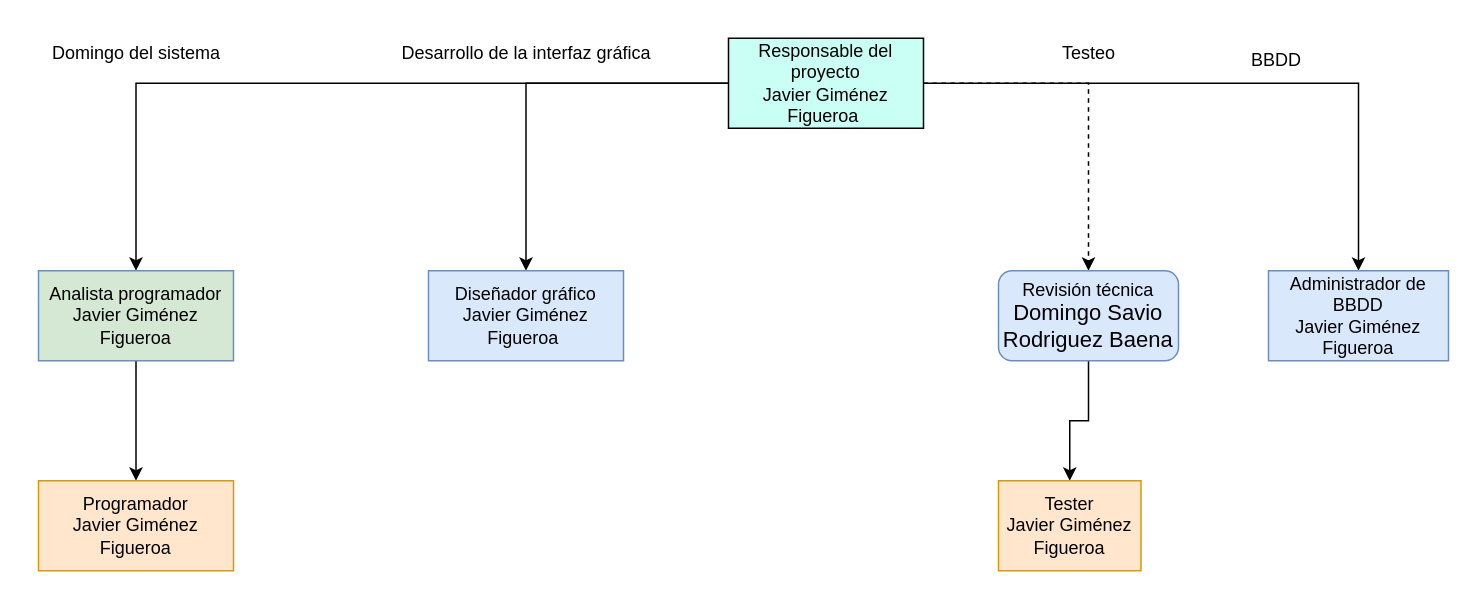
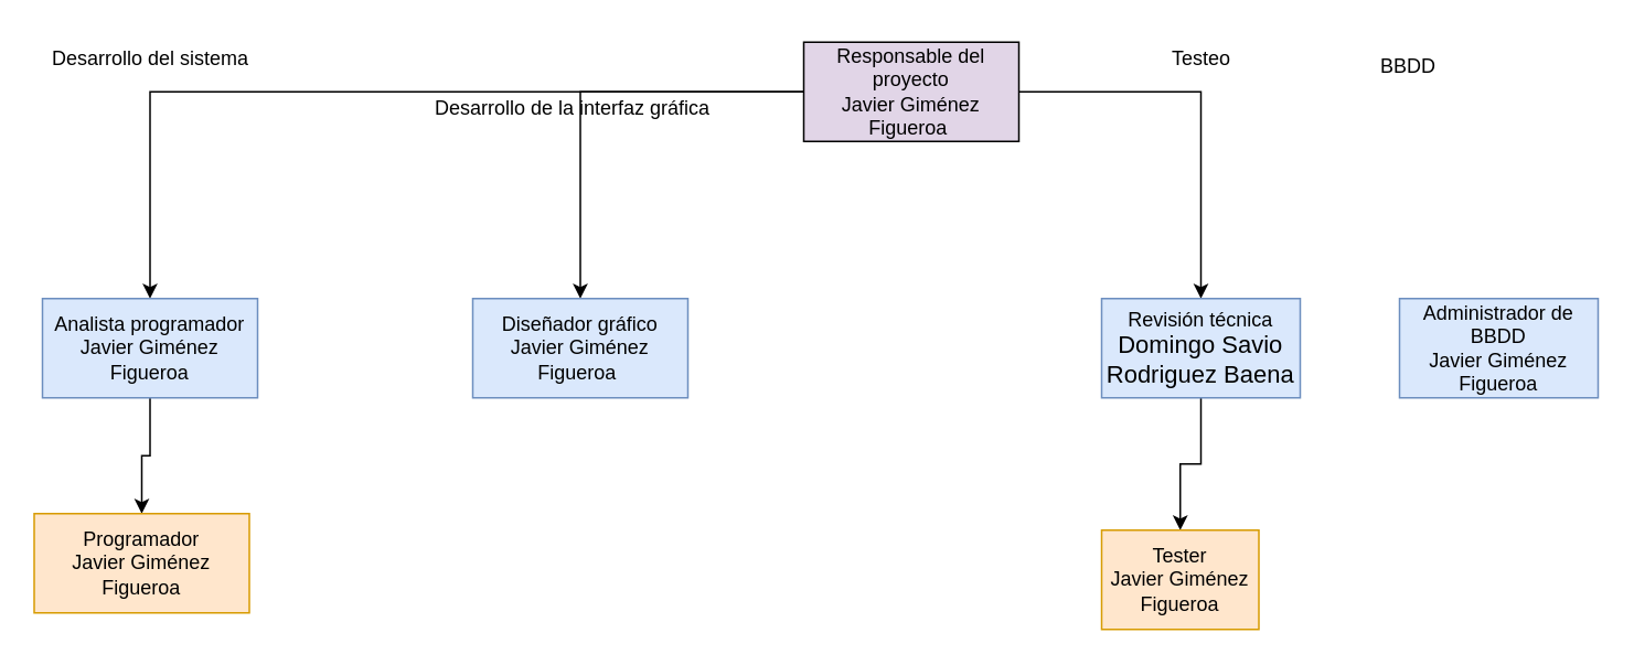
  <mxCell id="0" />
  <mxCell id="1" parent="0" />
  <mxCell id="2" value="" style="edgeStyle=orthogonalEdgeStyle;rounded=0;orthogonalLoop=1;jettySize=auto;html=1;" edge="1" parent="1" source="6" target="7"><mxGeometry relative="1" as="geometry" /></mxCell>
  <mxCell id="3" value="" style="edgeStyle=orthogonalEdgeStyle;rounded=0;orthogonalLoop=1;jettySize=auto;html=1;" edge="1" parent="1" source="6" target="9"><mxGeometry relative="1" as="geometry" /></mxCell>
- <mxCell id="4" value="" style="edgeStyle=orthogonalEdgeStyle;rounded=0;orthogonalLoop=1;jettySize=auto;html=1;dashed=1;" edge="1" parent="1" source="6" target="11"><mxGeometry relative="1" as="geometry" /></mxCell>
- <mxCell id="5" style="edgeStyle=orthogonalEdgeStyle;rounded=0;orthogonalLoop=1;jettySize=auto;html=1;exitX=1;exitY=0.5;exitDx=0;exitDy=0;entryX=0.5;entryY=0;entryDx=0;entryDy=0;" edge="1" parent="1" source="6" target="16"><mxGeometry relative="1" as="geometry"><mxPoint x="895" y="160" as="targetPoint" /></mxGeometry></mxCell>
- <mxCell id="6" value="Responsable del proyecto&lt;br&gt;Javier Giménez Figueroa&amp;nbsp;" style="rounded=0;whiteSpace=wrap;html=1;fillColor=#C9FFF4;" vertex="1" parent="1"><mxGeometry x="485" y="25" width="130" height="60" as="geometry" /></mxCell>
+ <mxCell id="4" value="" style="edgeStyle=orthogonalEdgeStyle;rounded=0;orthogonalLoop=1;jettySize=auto;html=1;" edge="1" parent="1" source="6" target="11"><mxGeometry relative="1" as="geometry" /></mxCell>
+ <mxCell id="6" value="Responsable del proyecto&lt;br&gt;Javier Giménez Figueroa&amp;nbsp;" style="rounded=0;whiteSpace=wrap;html=1;fillColor=#e1d5e7;" vertex="1" parent="1"><mxGeometry x="485" y="25" width="130" height="60" as="geometry" /></mxCell>
  <mxCell id="7" value="Diseñador gráfico&lt;br&gt;Javier Giménez Figueroa&amp;nbsp;" style="rounded=0;whiteSpace=wrap;html=1;fillColor=#dae8fc;strokeColor=#6c8ebf;" vertex="1" parent="1"><mxGeometry x="285" y="180" width="130" height="60" as="geometry" /></mxCell>
  <mxCell id="8" value="" style="edgeStyle=orthogonalEdgeStyle;rounded=0;orthogonalLoop=1;jettySize=auto;html=1;" edge="1" parent="1" source="9" target="17"><mxGeometry relative="1" as="geometry" /></mxCell>
- <mxCell id="9" value="Analista programador&lt;br&gt;Javier Giménez Figueroa" style="rounded=0;whiteSpace=wrap;html=1;fillColor=#d5e8d4;strokeColor=#6c8ebf;" vertex="1" parent="1"><mxGeometry x="25" y="180" width="130" height="60" as="geometry" /></mxCell>
+ <mxCell id="9" value="Analista programador&lt;br&gt;Javier Giménez Figueroa" style="rounded=0;whiteSpace=wrap;html=1;fillColor=#dae8fc;strokeColor=#6c8ebf;" vertex="1" parent="1"><mxGeometry x="25" y="180" width="130" height="60" as="geometry" /></mxCell>
  <mxCell id="10" value="" style="edgeStyle=orthogonalEdgeStyle;rounded=0;orthogonalLoop=1;jettySize=auto;html=1;" edge="1" parent="1" source="11" target="18"><mxGeometry relative="1" as="geometry" /></mxCell>
- <mxCell id="11" value="Revisión técnica&lt;br&gt;&lt;span id=&quot;docs-internal-guid-d1149949-7fff-bdbf-34db-fd04fa41e75f&quot;&gt;&lt;span style=&quot;font-size: 11pt; font-family: Calibri, sans-serif; background-color: transparent; font-variant-numeric: normal; font-variant-east-asian: normal; vertical-align: baseline;&quot;&gt;Domingo Savio Rodriguez Baena&lt;/span&gt;&lt;/span&gt;" style="whiteSpace=wrap;html=1;fillColor=#dae8fc;strokeColor=#6c8ebf;rounded=1;" vertex="1" parent="1"><mxGeometry x="665" y="180" width="120" height="60" as="geometry" /></mxCell>
- <mxCell id="12" value="Domingo del sistema" style="text;html=1;align=center;verticalAlign=middle;resizable=0;points=[];autosize=1;strokeColor=none;fillColor=none;" vertex="1" parent="1"><mxGeometry x="20" y="20" width="140" height="30" as="geometry" /></mxCell>
+ <mxCell id="11" value="Revisión técnica&lt;br&gt;&lt;span id=&quot;docs-internal-guid-d1149949-7fff-bdbf-34db-fd04fa41e75f&quot;&gt;&lt;span style=&quot;font-size: 11pt; font-family: Calibri, sans-serif; background-color: transparent; font-variant-numeric: normal; font-variant-east-asian: normal; vertical-align: baseline;&quot;&gt;Domingo Savio Rodriguez Baena&lt;/span&gt;&lt;/span&gt;" style="whiteSpace=wrap;html=1;fillColor=#dae8fc;rounded=0;strokeColor=#6c8ebf;" vertex="1" parent="1"><mxGeometry x="665" y="180" width="120" height="60" as="geometry" /></mxCell>
+ <mxCell id="12" value="Desarrollo del sistema" style="text;html=1;align=center;verticalAlign=middle;resizable=0;points=[];autosize=1;strokeColor=none;fillColor=none;" vertex="1" parent="1"><mxGeometry x="20" y="20" width="140" height="30" as="geometry" /></mxCell>
  <mxCell id="13" value="Testeo" style="text;html=1;align=center;verticalAlign=middle;resizable=0;points=[];autosize=1;strokeColor=none;fillColor=none;" vertex="1" parent="1"><mxGeometry x="695" y="20" width="60" height="30" as="geometry" /></mxCell>
- <mxCell id="14" value="Desarrollo de la interfaz gráfica" style="text;html=1;align=center;verticalAlign=middle;resizable=0;points=[];autosize=1;strokeColor=none;fillColor=none;" vertex="1" parent="1"><mxGeometry x="255" y="20" width="190" height="30" as="geometry" /></mxCell>
+ <mxCell id="14" value="Desarrollo de la interfaz gráfica" style="text;html=1;align=center;verticalAlign=middle;resizable=0;points=[];autosize=1;strokeColor=none;fillColor=none;" vertex="1" parent="1"><mxGeometry x="250" y="50" width="190" height="30" as="geometry" /></mxCell>
  <mxCell id="15" value="BBDD" style="text;html=1;align=center;verticalAlign=middle;resizable=0;points=[];autosize=1;strokeColor=none;fillColor=none;" vertex="1" parent="1"><mxGeometry x="820" y="25" width="60" height="30" as="geometry" /></mxCell>
  <mxCell id="16" value="Administrador de BBDD&lt;br&gt;Javier Giménez Figueroa" style="whiteSpace=wrap;html=1;fillColor=#dae8fc;rounded=0;strokeColor=#6c8ebf;" vertex="1" parent="1"><mxGeometry x="845" y="180" width="120" height="60" as="geometry" /></mxCell>
- <mxCell id="17" value="Programador&lt;br&gt;Javier Giménez Figueroa" style="rounded=0;whiteSpace=wrap;html=1;fillColor=#ffe6cc;strokeColor=#d79b00;" vertex="1" parent="1"><mxGeometry x="25" y="320" width="130" height="60" as="geometry" /></mxCell>
+ <mxCell id="17" value="Programador&lt;br&gt;Javier Giménez Figueroa" style="rounded=0;whiteSpace=wrap;html=1;fillColor=#ffe6cc;strokeColor=#d79b00;" vertex="1" parent="1"><mxGeometry x="20" y="310" width="130" height="60" as="geometry" /></mxCell>
  <mxCell id="18" value="Tester&lt;br&gt;Javier Giménez Figueroa" style="whiteSpace=wrap;html=1;fillColor=#ffe6cc;rounded=0;strokeColor=#d79b00;" vertex="1" parent="1"><mxGeometry x="665" y="320" width="95" height="60" as="geometry" /></mxCell>
